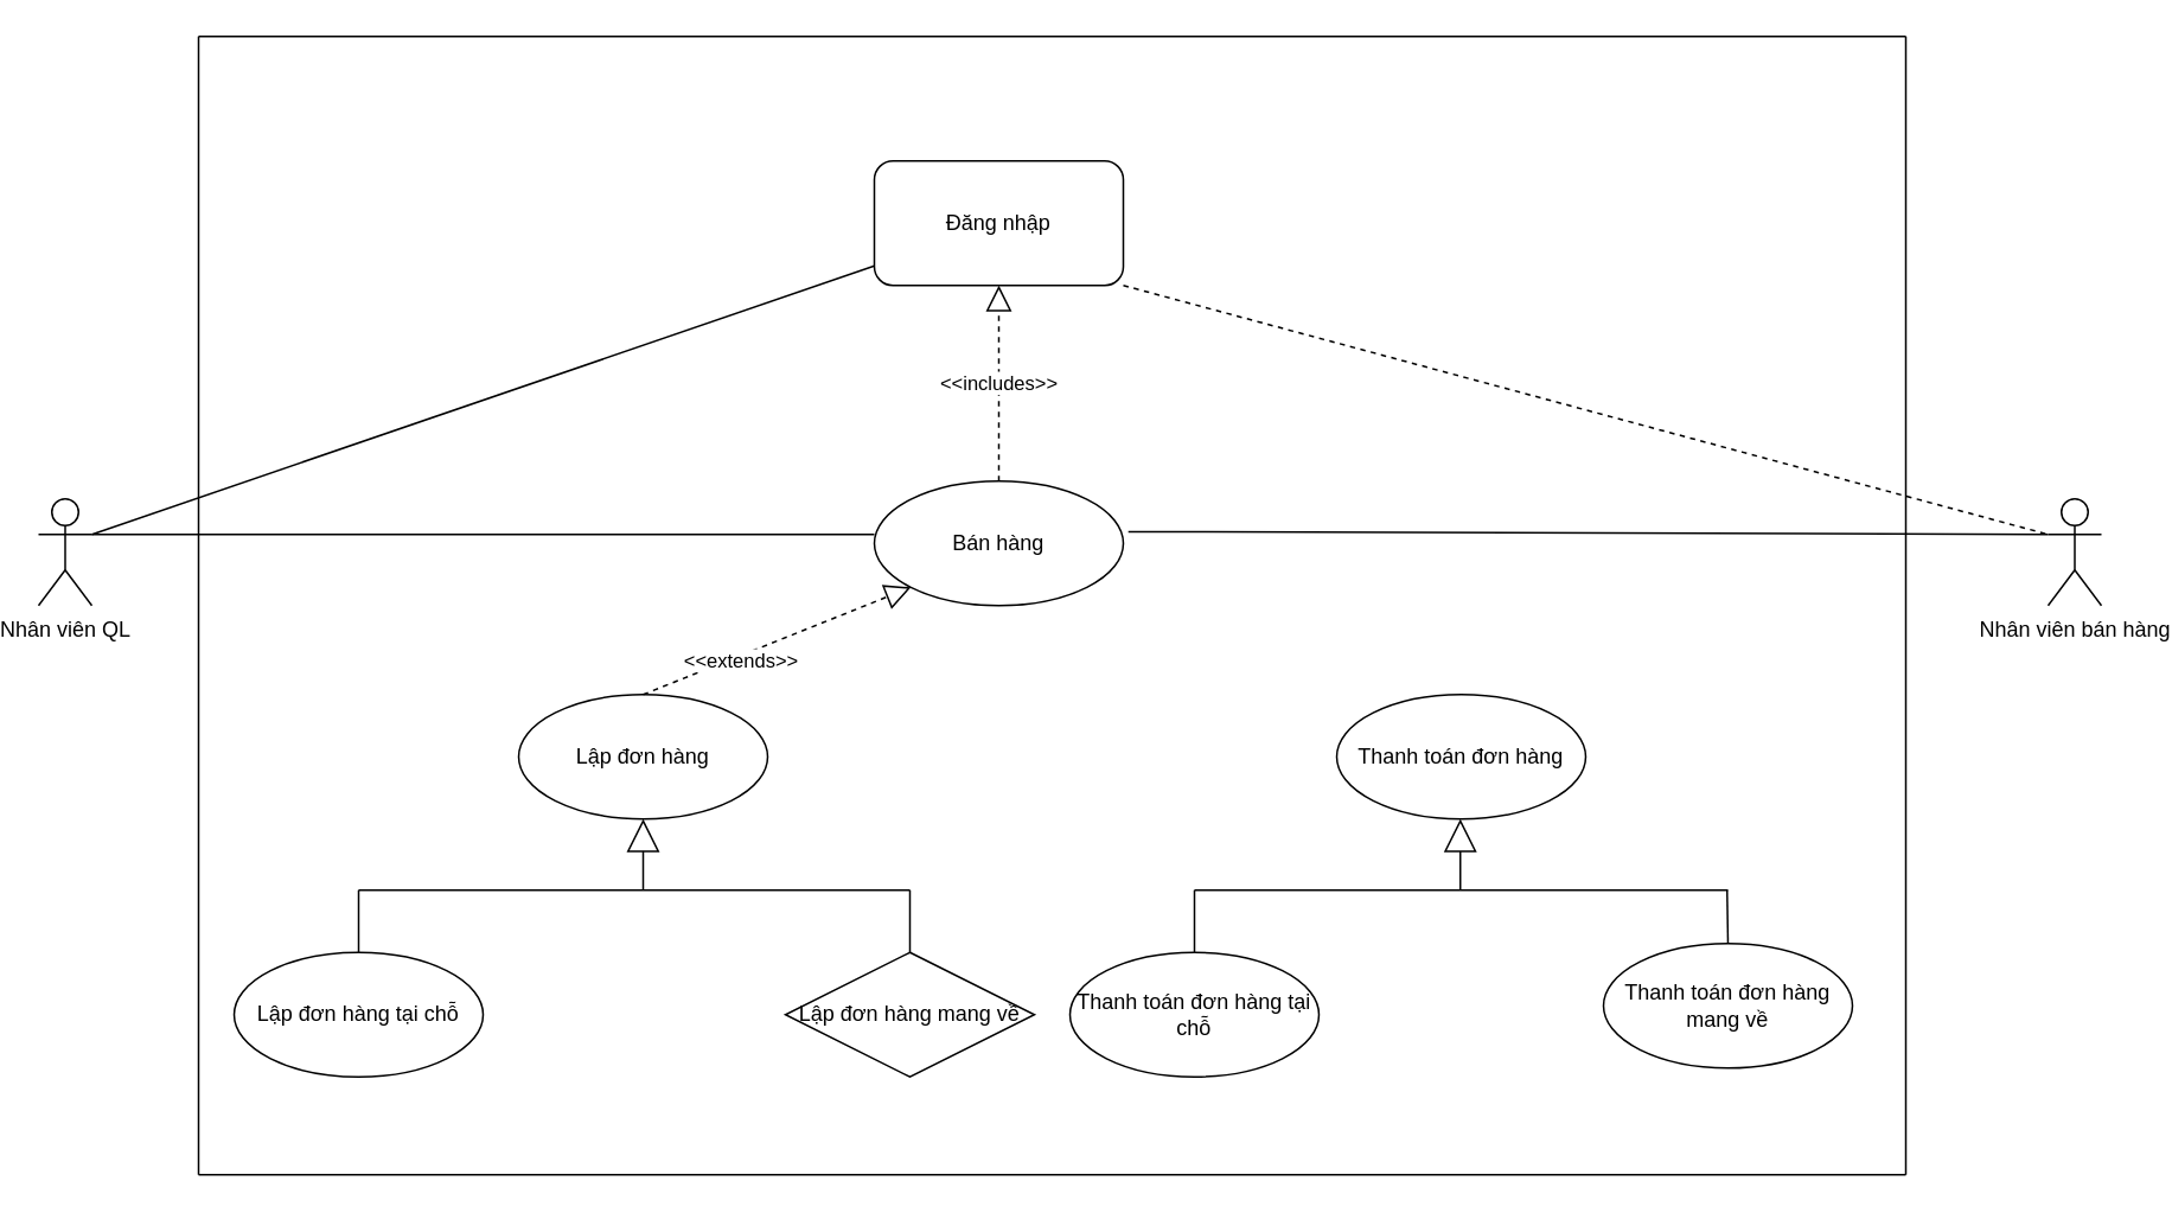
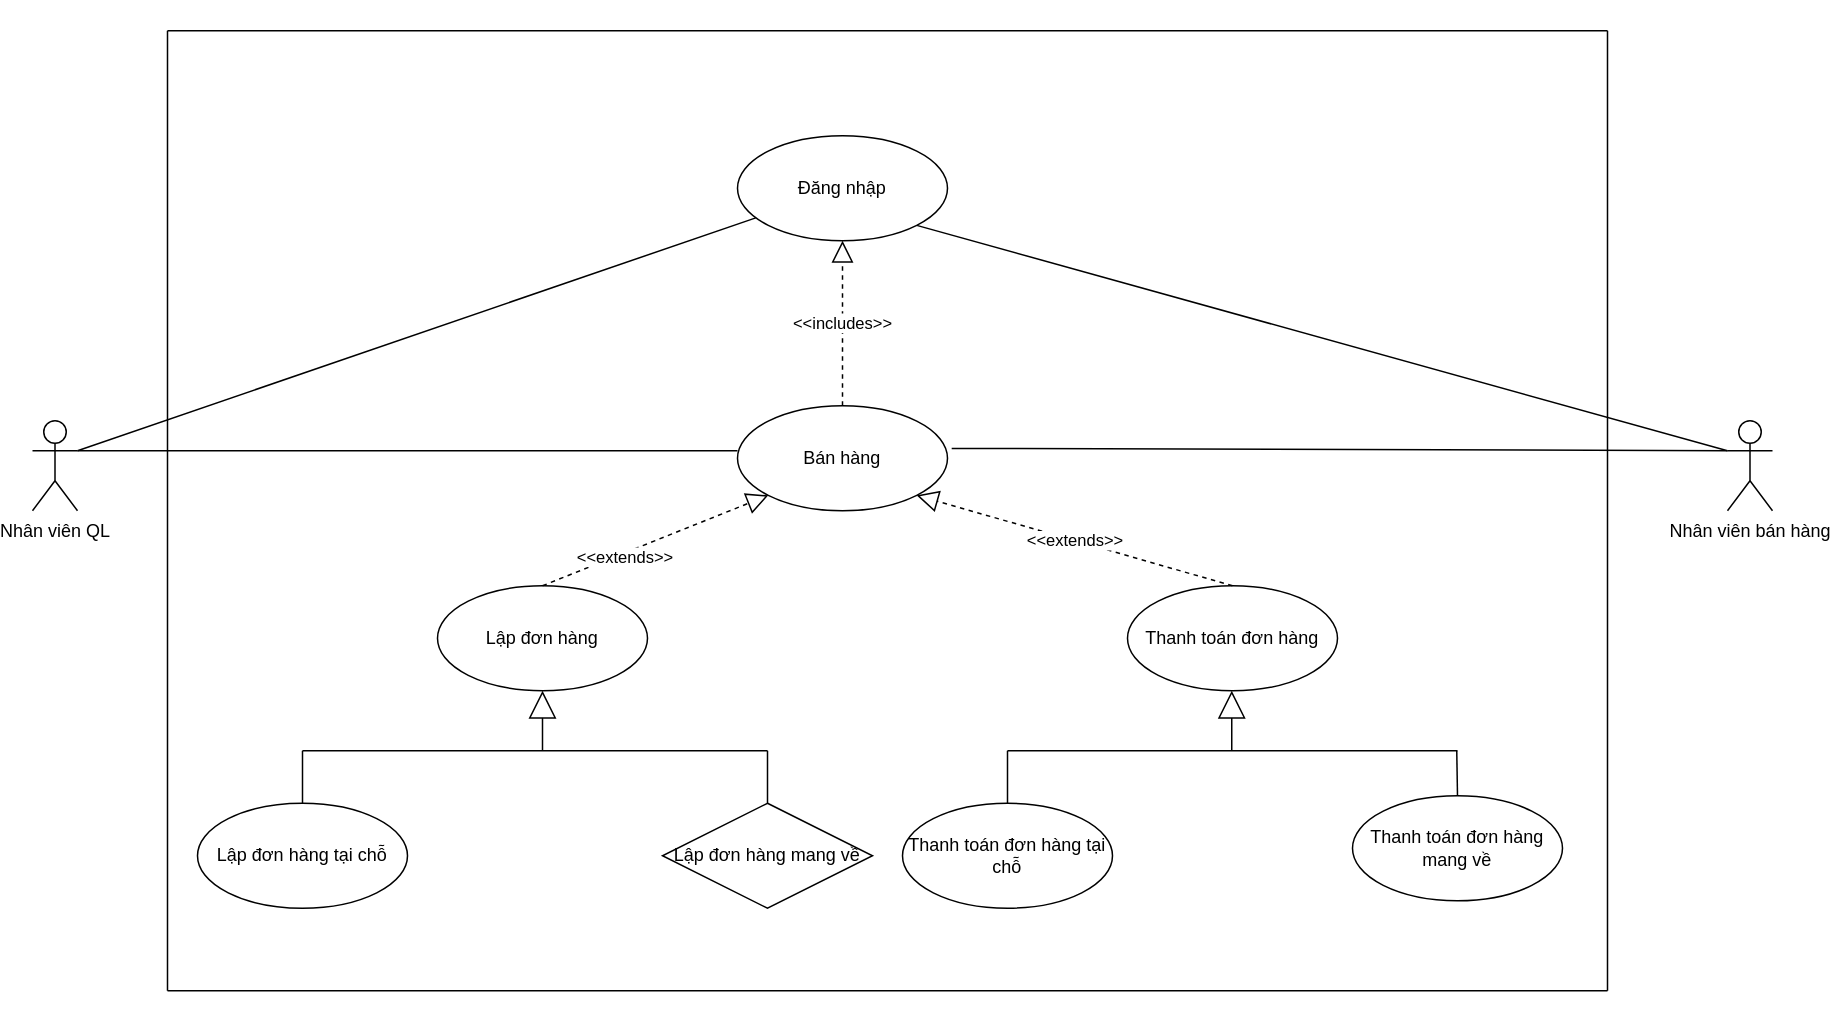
  <mxCell id="0" />
  <mxCell id="1" parent="0" />
  <mxCell id="2" value="Bán hàng" style="ellipse;whiteSpace=wrap;html=1;" parent="1" vertex="1"><mxGeometry x="490" y="270" width="140" height="70" as="geometry" /></mxCell>
- <mxCell id="3" value="Đăng nhập" style="whiteSpace=wrap;html=1;rounded=1;" parent="1" vertex="1"><mxGeometry x="490" y="90" width="140" height="70" as="geometry" /></mxCell>
+ <mxCell id="3" value="Đăng nhập" style="ellipse;whiteSpace=wrap;html=1;" parent="1" vertex="1"><mxGeometry x="490" y="90" width="140" height="70" as="geometry" /></mxCell>
  <mxCell id="4" value="" style="endArrow=none;html=1;rounded=0;exitX=1;exitY=0.333;exitDx=0;exitDy=0;exitPerimeter=0;" parent="1" source="7" edge="1"><mxGeometry width="50" height="50" relative="1" as="geometry"><mxPoint x="150" y="290" as="sourcePoint" /><mxPoint x="490" y="300" as="targetPoint" /></mxGeometry></mxCell>
  <mxCell id="5" value="" style="endArrow=none;html=1;rounded=0;exitX=1;exitY=0.333;exitDx=0;exitDy=0;exitPerimeter=0;" parent="1" source="7" target="3" edge="1"><mxGeometry width="50" height="50" relative="1" as="geometry"><mxPoint x="132.692" y="270" as="sourcePoint" /><mxPoint x="160" y="170" as="targetPoint" /></mxGeometry></mxCell>
  <mxCell id="6" value="Lập đơn hàng" style="ellipse;whiteSpace=wrap;html=1;" parent="1" vertex="1"><mxGeometry x="290" y="390" width="140" height="70" as="geometry" /></mxCell>
  <mxCell id="7" value="Nhân viên QL" style="shape=umlActor;verticalLabelPosition=bottom;verticalAlign=top;html=1;" parent="1" vertex="1"><mxGeometry x="20" y="280" width="30" height="60" as="geometry" /></mxCell>
  <mxCell id="8" value="" style="endArrow=block;dashed=1;endFill=0;endSize=12;html=1;rounded=0;exitX=0.5;exitY=0;exitDx=0;exitDy=0;entryX=0;entryY=1;entryDx=0;entryDy=0;" parent="1" source="6" target="2" edge="1"><mxGeometry width="160" relative="1" as="geometry"><mxPoint x="660" y="220" as="sourcePoint" /><mxPoint x="620" y="290" as="targetPoint" /></mxGeometry></mxCell>
  <mxCell id="9" value="&amp;lt;&amp;lt;extends&amp;gt;&amp;gt;" style="edgeLabel;html=1;align=center;verticalAlign=middle;resizable=0;points=[];" parent="8" vertex="1" connectable="0"><mxGeometry x="-0.285" y="-2" relative="1" as="geometry"><mxPoint as="offset" /></mxGeometry></mxCell>
  <mxCell id="10" value="&amp;lt;&amp;lt;includes&amp;gt;&amp;gt;" style="endArrow=block;dashed=1;endFill=0;endSize=12;html=1;rounded=0;entryX=0.5;entryY=1;entryDx=0;entryDy=0;exitX=0.5;exitY=0;exitDx=0;exitDy=0;" parent="1" source="2" target="3" edge="1"><mxGeometry width="160" relative="1" as="geometry"><mxPoint x="420" y="260" as="sourcePoint" /><mxPoint x="580" y="260" as="targetPoint" /></mxGeometry></mxCell>
  <mxCell id="11" value="Thanh toán đơn hàng" style="ellipse;whiteSpace=wrap;html=1;" parent="1" vertex="1"><mxGeometry x="750" y="390" width="140" height="70" as="geometry" /></mxCell>
+ <mxCell id="12" value="&amp;lt;&amp;lt;extends&amp;gt;&amp;gt;" style="endArrow=block;dashed=1;endFill=0;endSize=12;html=1;rounded=0;exitX=0.5;exitY=0;exitDx=0;exitDy=0;entryX=1;entryY=1;entryDx=0;entryDy=0;" parent="1" source="11" target="2" edge="1"><mxGeometry width="160" relative="1" as="geometry"><mxPoint x="678.74" y="338.77" as="sourcePoint" /><mxPoint x="570.84" y="312.42" as="targetPoint" /></mxGeometry></mxCell>
  <mxCell id="13" value="Nhân viên bán hàng" style="shape=umlActor;verticalLabelPosition=bottom;verticalAlign=top;html=1;" parent="1" vertex="1"><mxGeometry x="1150" y="280" width="30" height="60" as="geometry" /></mxCell>
  <mxCell id="14" value="" style="endArrow=none;html=1;rounded=0;entryX=0;entryY=0.333;entryDx=0;entryDy=0;entryPerimeter=0;exitX=1.02;exitY=0.406;exitDx=0;exitDy=0;exitPerimeter=0;" parent="1" source="2" target="13" edge="1"><mxGeometry width="50" height="50" relative="1" as="geometry"><mxPoint x="530" y="380" as="sourcePoint" /><mxPoint x="580" y="330" as="targetPoint" /></mxGeometry></mxCell>
- <mxCell id="15" value="" style="endArrow=none;html=1;rounded=0;exitX=1;exitY=1;exitDx=0;exitDy=0;entryX=0;entryY=0.333;entryDx=0;entryDy=0;entryPerimeter=0;dashed=1;" parent="1" source="3" edge="1" target="13"><mxGeometry width="50" height="50" relative="1" as="geometry"><mxPoint x="530" y="280" as="sourcePoint" /><mxPoint x="920" y="300" as="targetPoint" /></mxGeometry></mxCell>
+ <mxCell id="15" value="" style="endArrow=none;html=1;rounded=0;exitX=1;exitY=1;exitDx=0;exitDy=0;entryX=0;entryY=0.333;entryDx=0;entryDy=0;entryPerimeter=0;" parent="1" source="3" edge="1" target="13"><mxGeometry width="50" height="50" relative="1" as="geometry"><mxPoint x="530" y="280" as="sourcePoint" /><mxPoint x="920" y="300" as="targetPoint" /></mxGeometry></mxCell>
  <mxCell id="16" value="Lập đơn hàng tại chỗ" style="ellipse;whiteSpace=wrap;html=1;" vertex="1" parent="1"><mxGeometry x="130" y="535" width="140" height="70" as="geometry" /></mxCell>
  <mxCell id="17" value="Lập đơn hàng mang về" style="rhombus;whiteSpace=wrap;html=1;" vertex="1" parent="1"><mxGeometry x="440" y="535" width="140" height="70" as="geometry" /></mxCell>
  <mxCell id="18" value="Thanh toán đơn hàng tại chỗ" style="ellipse;whiteSpace=wrap;html=1;" vertex="1" parent="1"><mxGeometry x="600" y="535" width="140" height="70" as="geometry" /></mxCell>
  <mxCell id="19" value="Thanh toán đơn hàng mang về" style="ellipse;whiteSpace=wrap;html=1;" vertex="1" parent="1"><mxGeometry x="900" y="530" width="140" height="70" as="geometry" /></mxCell>
  <mxCell id="20" value="" style="endArrow=block;endSize=16;endFill=0;html=1;rounded=0;entryX=0.5;entryY=1;entryDx=0;entryDy=0;" edge="1" parent="1" target="6"><mxGeometry width="160" relative="1" as="geometry"><mxPoint x="360" y="500" as="sourcePoint" /><mxPoint x="640" y="460" as="targetPoint" /></mxGeometry></mxCell>
  <mxCell id="21" value="" style="endArrow=block;endSize=16;endFill=0;html=1;rounded=0;entryX=0.5;entryY=1;entryDx=0;entryDy=0;" edge="1" parent="1"><mxGeometry width="160" relative="1" as="geometry"><mxPoint x="819.5" y="500" as="sourcePoint" /><mxPoint x="819.5" y="460" as="targetPoint" /></mxGeometry></mxCell>
  <mxCell id="22" value="" style="endArrow=none;html=1;rounded=0;" edge="1" parent="1"><mxGeometry width="50" height="50" relative="1" as="geometry"><mxPoint x="200" y="500" as="sourcePoint" /><mxPoint x="510" y="500" as="targetPoint" /></mxGeometry></mxCell>
  <mxCell id="23" value="" style="endArrow=none;html=1;rounded=0;entryX=0.5;entryY=0;entryDx=0;entryDy=0;" edge="1" parent="1" target="17"><mxGeometry width="50" height="50" relative="1" as="geometry"><mxPoint x="510" y="500" as="sourcePoint" /><mxPoint x="590" y="440" as="targetPoint" /></mxGeometry></mxCell>
  <mxCell id="24" value="" style="endArrow=none;html=1;rounded=0;entryX=0.5;entryY=0;entryDx=0;entryDy=0;" edge="1" parent="1" target="16"><mxGeometry width="50" height="50" relative="1" as="geometry"><mxPoint x="200" y="500" as="sourcePoint" /><mxPoint x="520" y="545" as="targetPoint" /></mxGeometry></mxCell>
  <mxCell id="25" value="" style="endArrow=none;html=1;rounded=0;" edge="1" parent="1"><mxGeometry width="50" height="50" relative="1" as="geometry"><mxPoint x="670" y="500" as="sourcePoint" /><mxPoint x="970" y="500" as="targetPoint" /></mxGeometry></mxCell>
  <mxCell id="26" value="" style="endArrow=none;html=1;rounded=0;entryX=0.5;entryY=0;entryDx=0;entryDy=0;" edge="1" parent="1" target="18"><mxGeometry width="50" height="50" relative="1" as="geometry"><mxPoint x="670" y="500" as="sourcePoint" /><mxPoint x="520" y="545" as="targetPoint" /></mxGeometry></mxCell>
  <mxCell id="27" value="" style="endArrow=none;html=1;rounded=0;" edge="1" parent="1"><mxGeometry width="50" height="50" relative="1" as="geometry"><mxPoint x="969.5" y="500" as="sourcePoint" /><mxPoint x="970" y="530" as="targetPoint" /></mxGeometry></mxCell>
  <mxCell id="28" value="" style="endArrow=none;html=1;rounded=0;" edge="1" parent="1"><mxGeometry width="50" height="50" relative="1" as="geometry"><mxPoint x="110" y="660" as="sourcePoint" /><mxPoint x="110" as="targetPoint" y="20" /></mxGeometry></mxCell>
  <mxCell id="29" value="" style="endArrow=none;html=1;rounded=0;" edge="1" parent="1"><mxGeometry width="50" height="50" relative="1" as="geometry"><mxPoint x="1070" y="660" as="sourcePoint" /><mxPoint x="1070" as="targetPoint" y="20" /></mxGeometry></mxCell>
  <mxCell id="30" value="" style="endArrow=none;html=1;rounded=0;" edge="1" parent="1"><mxGeometry width="50" height="50" relative="1" as="geometry"><mxPoint x="110" as="sourcePoint" y="20" /><mxPoint x="1070" as="targetPoint" y="20" /></mxGeometry></mxCell>
  <mxCell id="31" value="" style="endArrow=none;html=1;rounded=0;" edge="1" parent="1"><mxGeometry width="50" height="50" relative="1" as="geometry"><mxPoint x="110" y="660" as="sourcePoint" /><mxPoint x="1070" y="660" as="targetPoint" /></mxGeometry></mxCell>
